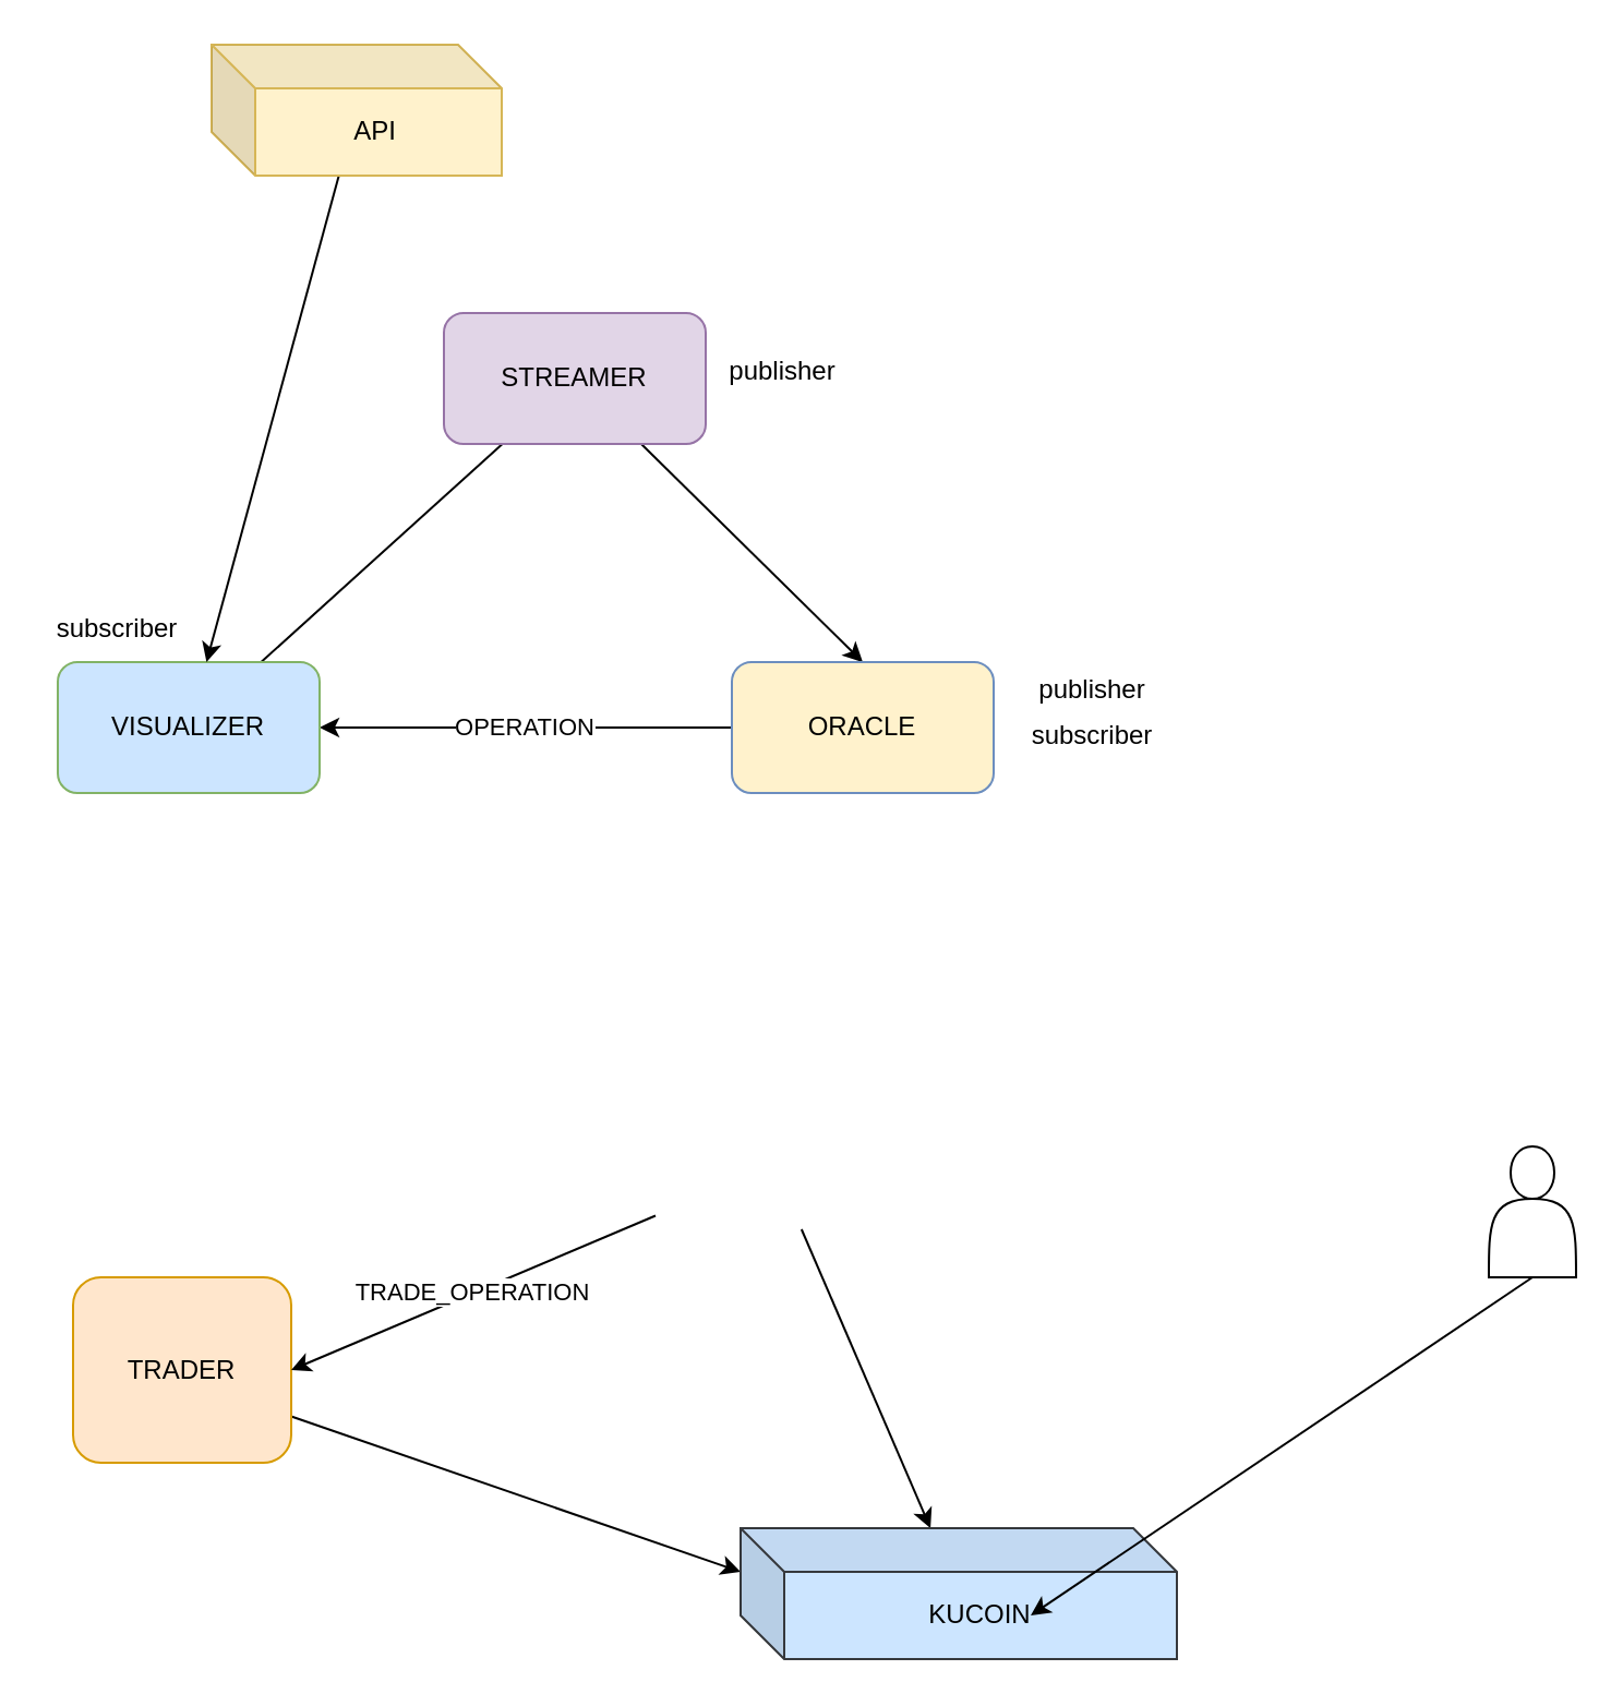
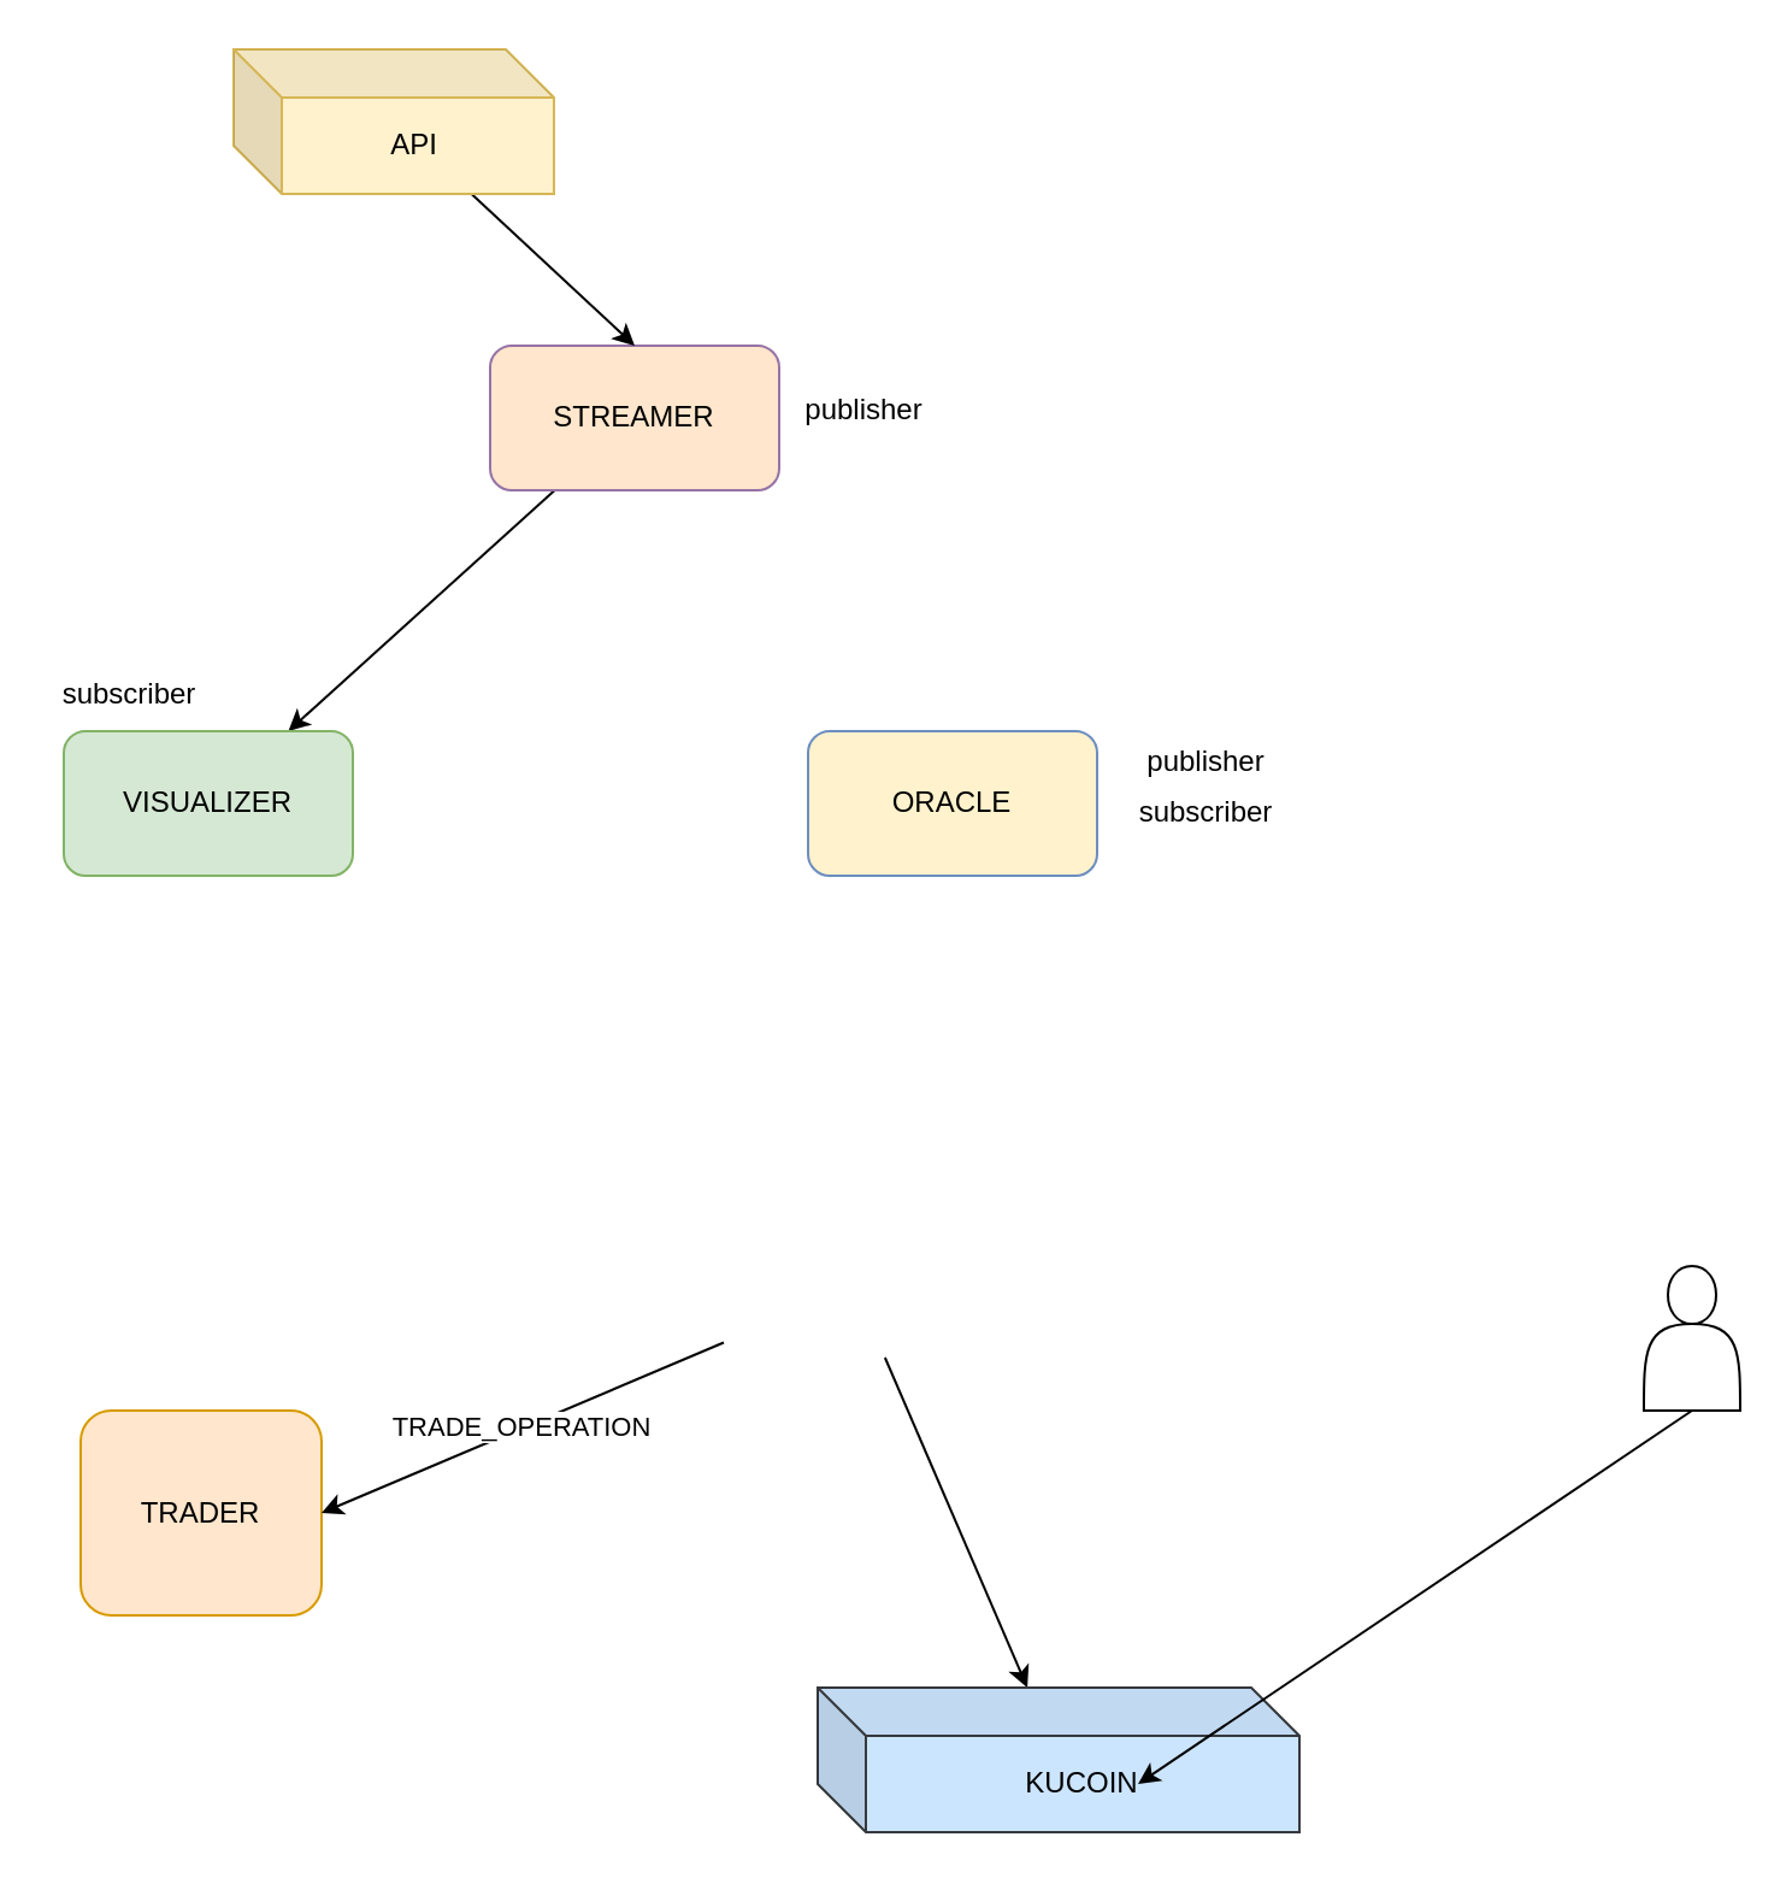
  <mxCell id="0" />
  <mxCell id="1" parent="0" />
- <mxCell id="2" style="edgeStyle=none;html=1;entryX=0.5;entryY=0;entryDx=0;entryDy=0;" parent="1" source="4" target="6" edge="1"><mxGeometry relative="1" as="geometry" /></mxCell>
- <mxCell id="3" style="edgeStyle=none;html=1;endArrow=none;" parent="1" source="4" target="7" edge="1"><mxGeometry relative="1" as="geometry" /></mxCell>
- <mxCell id="4" value="STREAMER" style="rounded=1;whiteSpace=wrap;html=1;fillColor=#e1d5e7;strokeColor=#9673a6;" parent="1" vertex="1"><mxGeometry x="203" y="143" width="120" height="60" as="geometry" /></mxCell>
- <mxCell id="5" value="&lt;span style=&quot;color: rgb(0 , 0 , 0) ; font-family: &amp;#34;helvetica&amp;#34; ; font-size: 11px ; font-style: normal ; font-weight: 400 ; letter-spacing: normal ; text-align: center ; text-indent: 0px ; text-transform: none ; word-spacing: 0px ; background-color: rgb(255 , 255 , 255) ; display: inline ; float: none&quot;&gt;OPERATION&lt;/span&gt;" style="edgeStyle=none;html=1;entryX=1;entryY=0.5;entryDx=0;entryDy=0;" parent="1" source="6" target="7" edge="1"><mxGeometry relative="1" as="geometry"><mxPoint x="365.25" y="503" as="targetPoint" /></mxGeometry></mxCell>
+ <mxCell id="3" style="edgeStyle=none;html=1;" parent="1" source="4" target="7" edge="1"><mxGeometry relative="1" as="geometry" /></mxCell>
+ <mxCell id="4" value="STREAMER" style="rounded=1;whiteSpace=wrap;html=1;fillColor=#ffe6cc;strokeColor=#9673a6;" parent="1" vertex="1"><mxGeometry x="203" y="143" width="120" height="60" as="geometry" /></mxCell>
  <mxCell id="6" value="ORACLE" style="rounded=1;whiteSpace=wrap;html=1;fillColor=#fff2cc;strokeColor=#6c8ebf;" parent="1" vertex="1"><mxGeometry x="335" y="303" width="120" height="60" as="geometry" /></mxCell>
- <mxCell id="7" value="VISUALIZER" style="rounded=1;whiteSpace=wrap;html=1;fillColor=#cce5ff;strokeColor=#82b366;" parent="1" vertex="1"><mxGeometry x="26" y="303" width="120" height="60" as="geometry" /></mxCell>
- <mxCell id="8" style="edgeStyle=none;html=1;exitX=1;exitY=0.75;exitDx=0;exitDy=0;entryX=0;entryY=0;entryDx=0;entryDy=20;entryPerimeter=0;" parent="1" source="9" target="14" edge="1"><mxGeometry relative="1" as="geometry" /></mxCell>
+ <mxCell id="7" value="VISUALIZER" style="rounded=1;whiteSpace=wrap;html=1;fillColor=#d5e8d4;strokeColor=#82b366;" parent="1" vertex="1"><mxGeometry x="26" y="303" width="120" height="60" as="geometry" /></mxCell>
  <mxCell id="9" value="TRADER" style="rounded=1;whiteSpace=wrap;html=1;fillColor=#ffe6cc;strokeColor=#d79b00;" parent="1" vertex="1"><mxGeometry x="33" y="585" width="100" height="85" as="geometry" /></mxCell>
  <mxCell id="10" value="&lt;span style=&quot;color: rgb(0, 0, 0); font-family: helvetica; font-size: 11px; font-style: normal; font-weight: 400; letter-spacing: normal; text-align: center; text-indent: 0px; text-transform: none; word-spacing: 0px; background-color: rgb(255, 255, 255); display: inline; float: none;&quot;&gt;TRADE_OPERATION&lt;/span&gt;" style="edgeStyle=none;html=1;entryX=1;entryY=0.5;entryDx=0;entryDy=0;" parent="1" target="9" edge="1"><mxGeometry relative="1" as="geometry"><mxPoint x="300" y="556.768" as="sourcePoint" /></mxGeometry></mxCell>
  <mxCell id="11" style="edgeStyle=none;html=1;" parent="1" target="14" edge="1"><mxGeometry relative="1" as="geometry"><mxPoint x="366.929" y="563" as="sourcePoint" /></mxGeometry></mxCell>
- <mxCell id="12" style="edgeStyle=none;html=1;" parent="1" source="13" target="7" edge="1"><mxGeometry relative="1" as="geometry" /></mxCell>
+ <mxCell id="12" style="edgeStyle=none;html=1;entryX=0.5;entryY=0;entryDx=0;entryDy=0;" parent="1" source="13" target="4" edge="1"><mxGeometry relative="1" as="geometry" /></mxCell>
  <mxCell id="13" value="API&amp;nbsp;" style="shape=cube;whiteSpace=wrap;html=1;boundedLbl=1;backgroundOutline=1;darkOpacity=0.05;darkOpacity2=0.1;fillColor=#fff2cc;strokeColor=#d6b656;" parent="1" vertex="1"><mxGeometry x="96.5" y="20" width="133" height="60" as="geometry" /></mxCell>
  <mxCell id="14" value="KUCOIN" style="shape=cube;whiteSpace=wrap;html=1;boundedLbl=1;backgroundOutline=1;darkOpacity=0.05;darkOpacity2=0.1;fillColor=#cce5ff;strokeColor=#36393d;" parent="1" vertex="1"><mxGeometry x="339" y="700" width="200" height="60" as="geometry" /></mxCell>
  <mxCell id="15" style="edgeStyle=none;html=1;exitX=0.5;exitY=1;exitDx=0;exitDy=0;entryX=0;entryY=0;entryDx=133;entryDy=40;entryPerimeter=0;" parent="1" source="16" target="14" edge="1"><mxGeometry relative="1" as="geometry" /></mxCell>
  <mxCell id="16" value="" style="shape=actor;whiteSpace=wrap;html=1;" parent="1" vertex="1"><mxGeometry x="682" y="525" width="40" height="60" as="geometry" /></mxCell>
  <mxCell id="17" value="publisher" style="text;html=1;align=center;verticalAlign=middle;resizable=0;points=[];autosize=1;strokeColor=none;fillColor=none;" vertex="1" parent="1"><mxGeometry x="328" y="161" width="59" height="18" as="geometry" /></mxCell>
  <mxCell id="18" value="publisher" style="text;html=1;align=center;verticalAlign=middle;resizable=0;points=[];autosize=1;strokeColor=none;fillColor=none;" vertex="1" parent="1"><mxGeometry x="470" y="307" width="59" height="18" as="geometry" /></mxCell>
  <mxCell id="19" value="subscriber" style="text;html=1;align=center;verticalAlign=middle;resizable=0;points=[];autosize=1;strokeColor=none;fillColor=none;" vertex="1" parent="1"><mxGeometry x="467" y="328" width="65" height="18" as="geometry" /></mxCell>
  <mxCell id="20" value="subscriber" style="text;html=1;align=center;verticalAlign=middle;resizable=0;points=[];autosize=1;strokeColor=none;fillColor=none;" vertex="1" parent="1"><mxGeometry x="20" y="279" width="65" height="18" as="geometry" /></mxCell>
